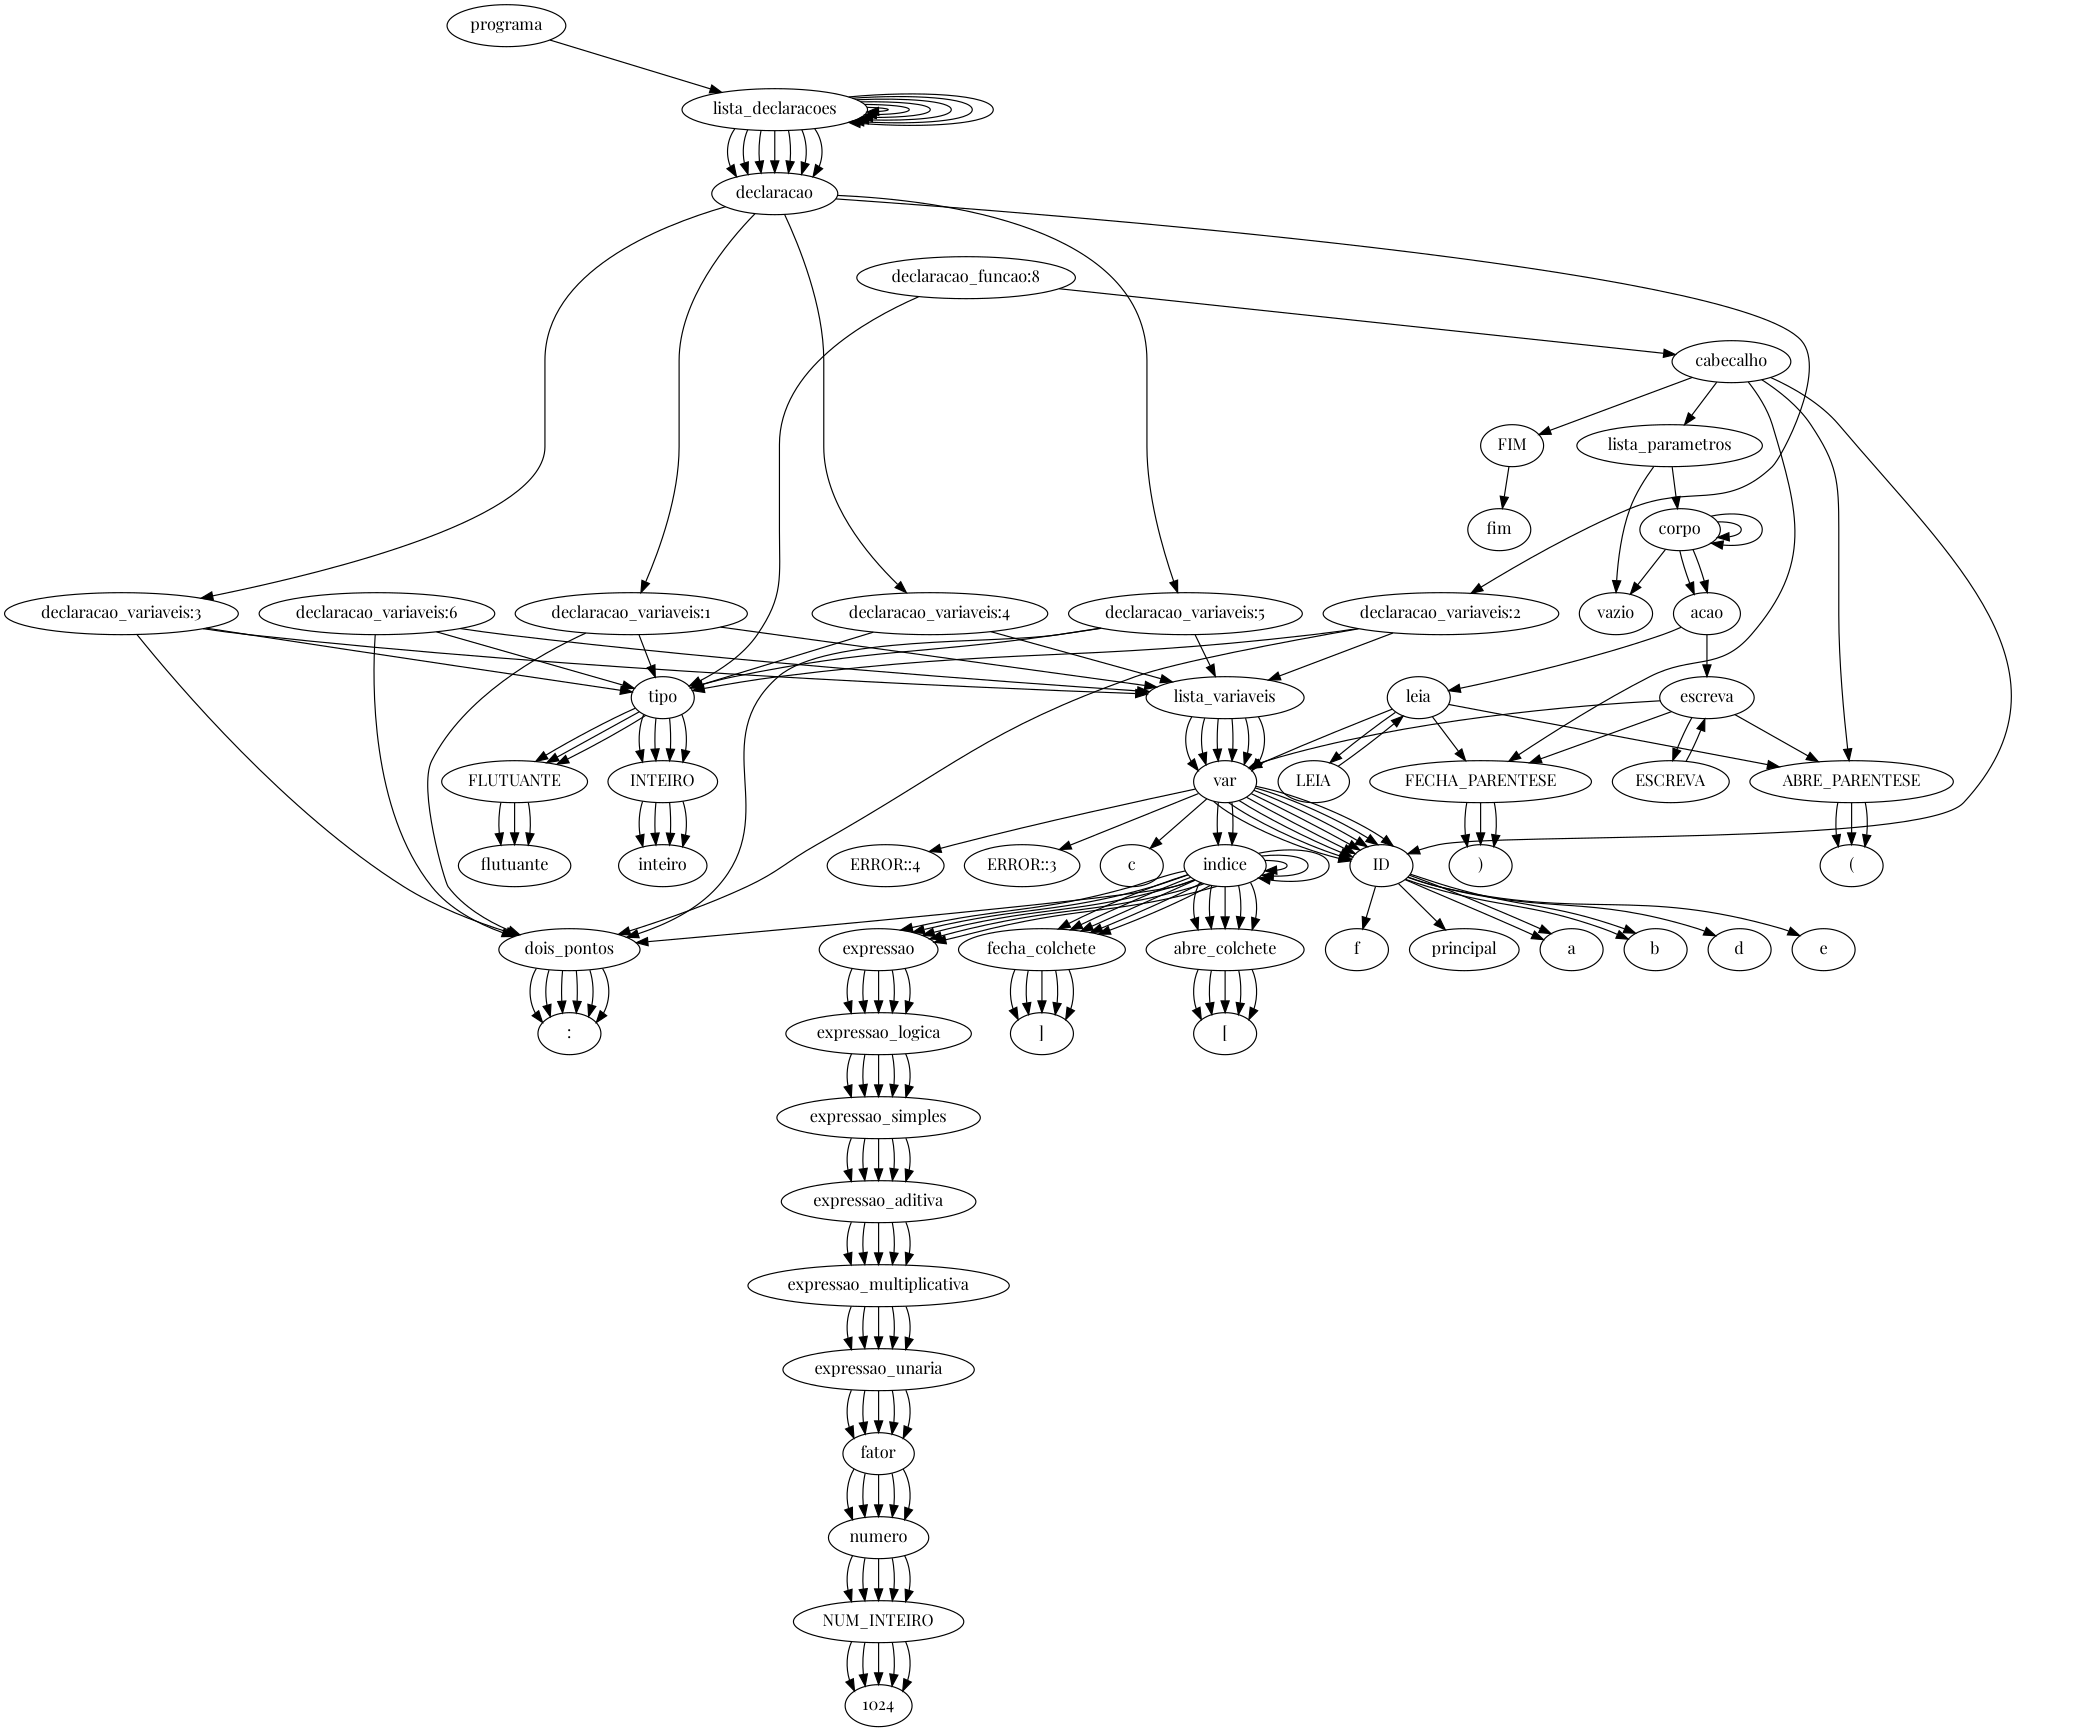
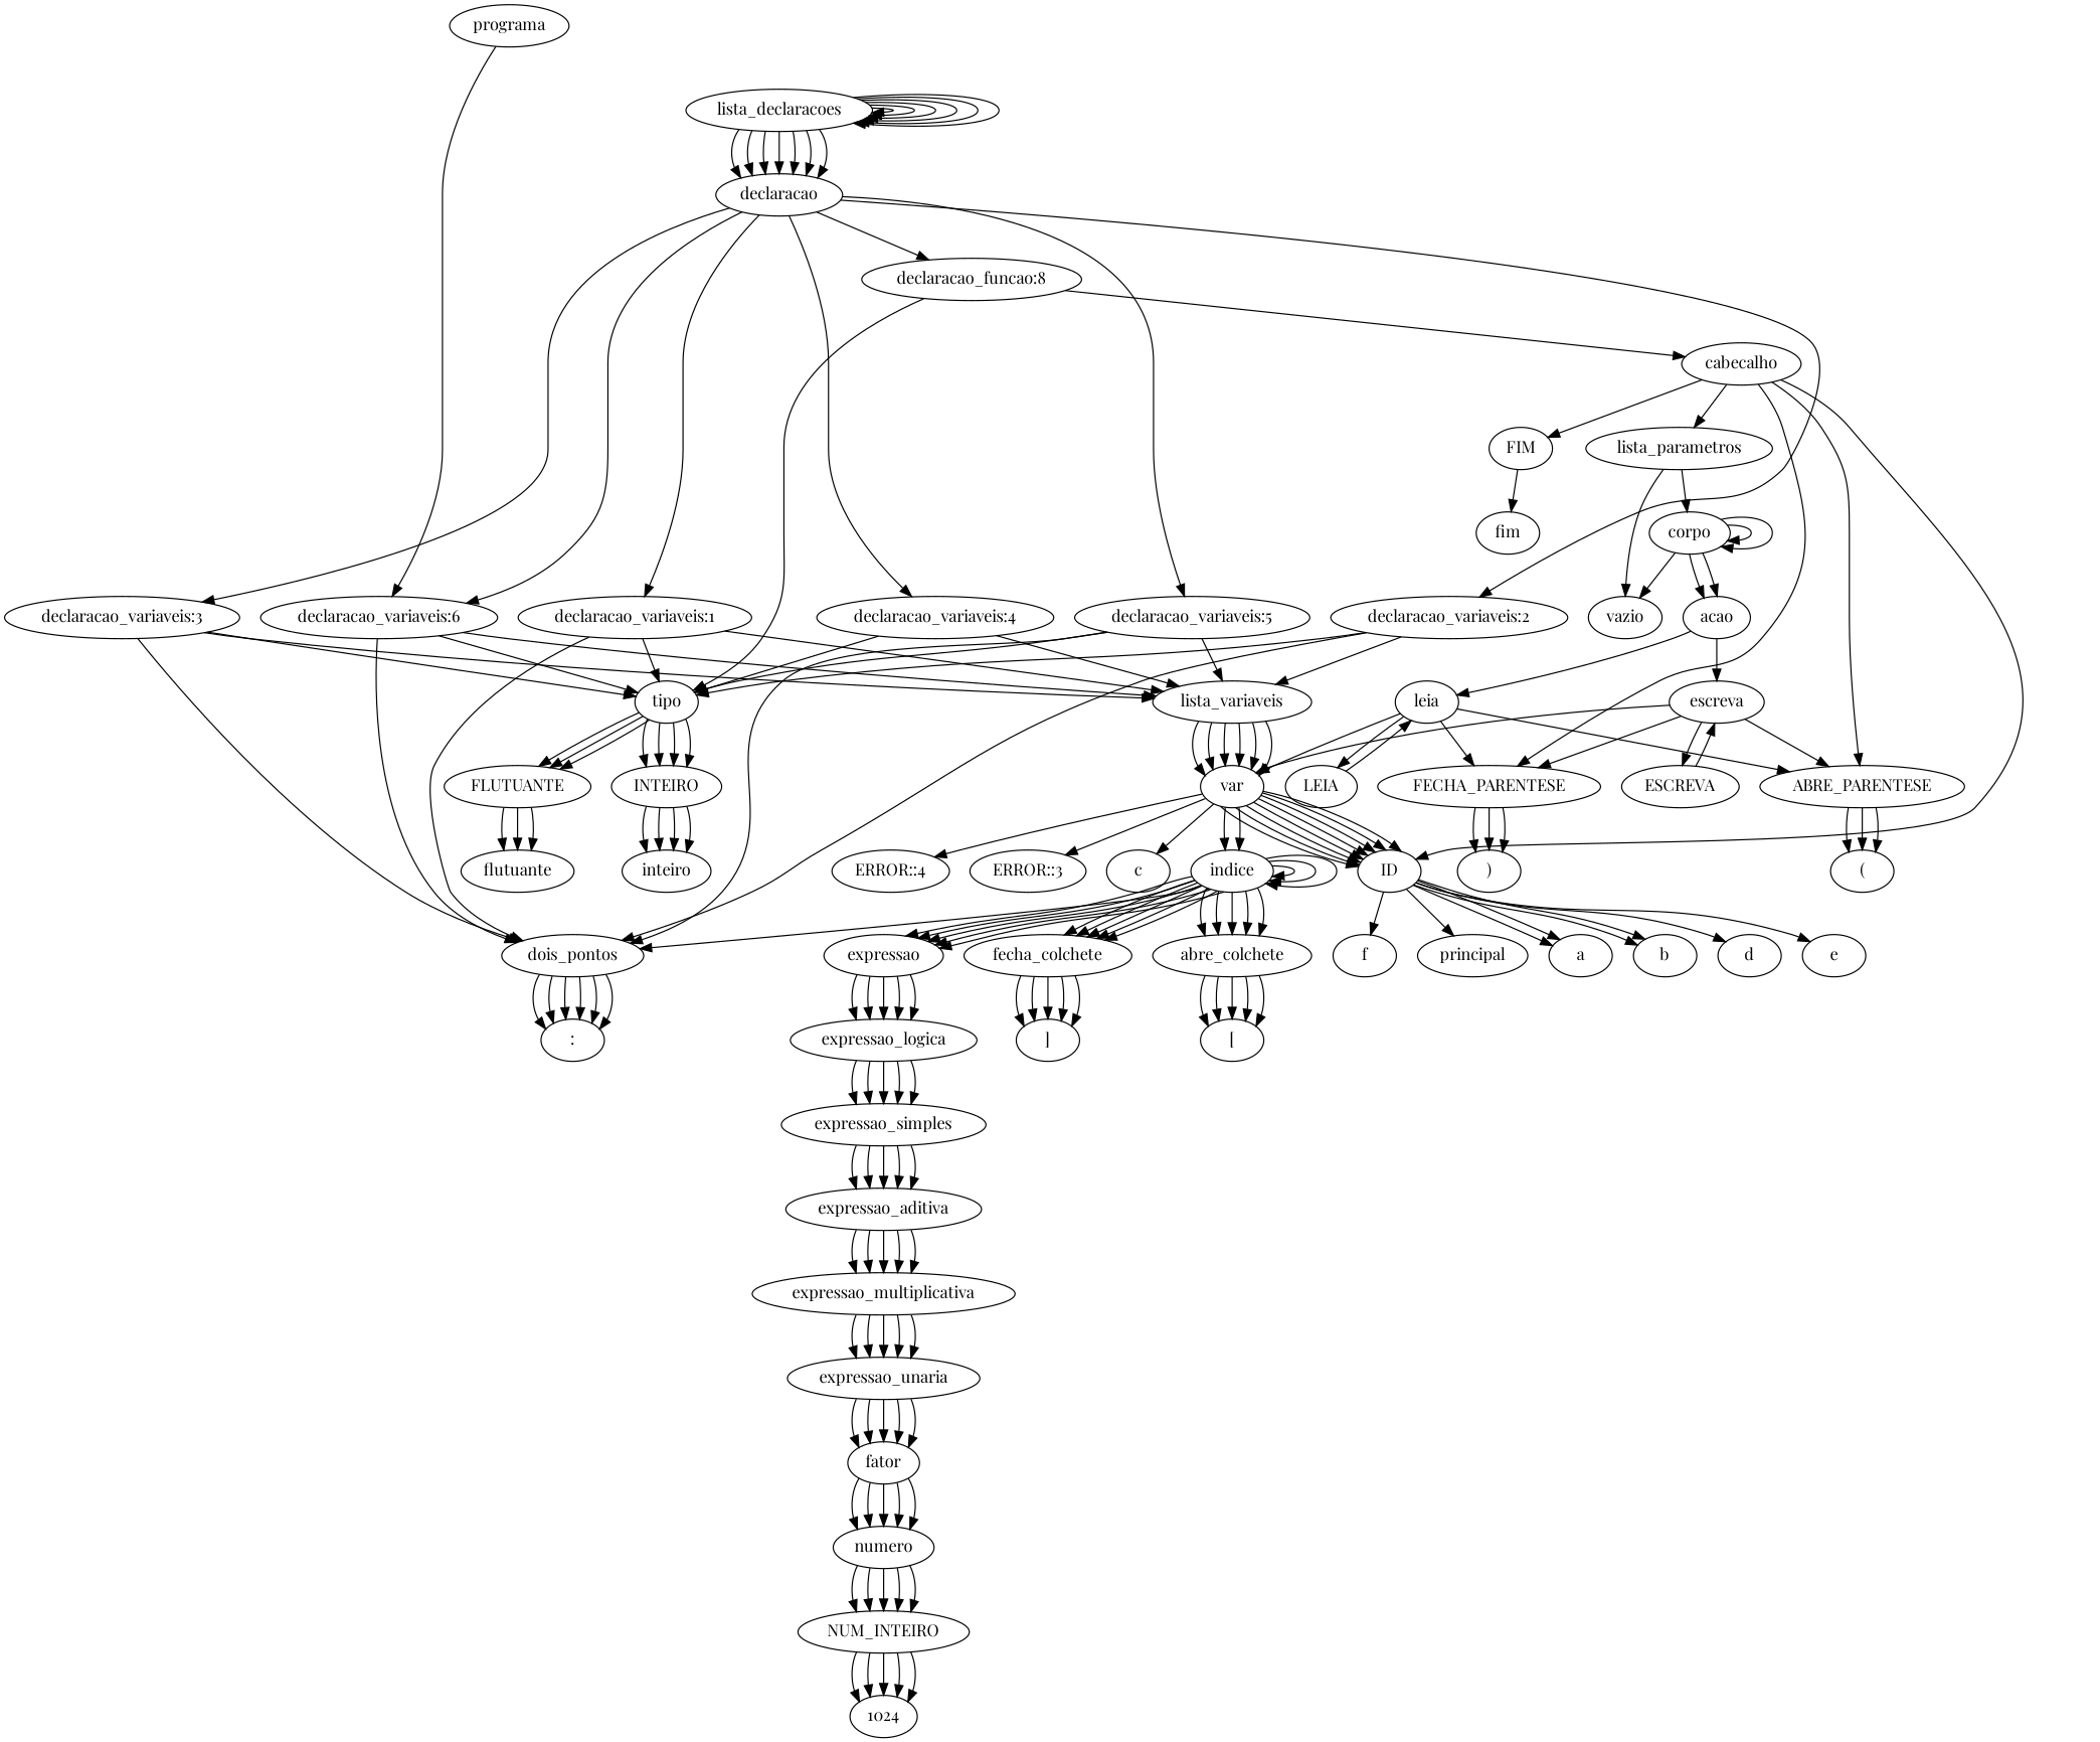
  digraph {
    fontname="Playfair Display"
    node [fontname="Playfair Display"]
    edge [fontname="Playfair Display"]
    programa
    lista_declaracoes
    declaracao
    "declaracao_variaveis:1"
    "declaracao_variaveis:2"
    "declaracao_variaveis:3"
    "declaracao_variaveis:4"
    "declaracao_variaveis:5"
    "declaracao_variaveis:6"
    "declaracao_funcao:8"
    tipo
    dois_pontos
    lista_variaveis
    cabecalho
    INTEIRO
    FLUTUANTE
    ":"
    var
    inteiro
    flutuante
    ID
    "ERROR::3"
    "ERROR::4"
    indice
    c
    a
    b
    d
    e
    f
    principal
    abre_colchete
    expressao
    fecha_colchete
    "["
    expressao_logica
    "]"
    expressao_simples
    expressao_aditiva
    expressao_multiplicativa
    expressao_unaria
    fator
    numero
    NUM_INTEIRO
    1024
    ABRE_PARENTESE
    lista_parametros
    FECHA_PARENTESE
    FIM
    "("
    corpo
    vazio
    ")"
    acao
    fim
    leia
    escreva
    LEIA
    ESCREVA
-   programa -> lista_declaracoes
+   programa -> "declaracao_variaveis:6"
    lista_declaracoes -> lista_declaracoes
    lista_declaracoes -> lista_declaracoes
    lista_declaracoes -> lista_declaracoes
    lista_declaracoes -> lista_declaracoes
    lista_declaracoes -> lista_declaracoes
    lista_declaracoes -> lista_declaracoes
    lista_declaracoes -> declaracao
    lista_declaracoes -> declaracao
    lista_declaracoes -> declaracao
    lista_declaracoes -> declaracao
    lista_declaracoes -> declaracao
    lista_declaracoes -> declaracao
    lista_declaracoes -> declaracao
    declaracao -> "declaracao_variaveis:1"
    declaracao -> "declaracao_variaveis:2"
    declaracao -> "declaracao_variaveis:3"
    declaracao -> "declaracao_variaveis:4"
    declaracao -> "declaracao_variaveis:5"
+   declaracao -> "declaracao_variaveis:6"
+   declaracao -> "declaracao_funcao:8"
    "declaracao_variaveis:1" -> tipo
    "declaracao_variaveis:1" -> dois_pontos
    "declaracao_variaveis:1" -> lista_variaveis
    "declaracao_variaveis:2" -> tipo
    "declaracao_variaveis:2" -> dois_pontos
    "declaracao_variaveis:2" -> lista_variaveis
    "declaracao_variaveis:3" -> tipo
    "declaracao_variaveis:3" -> dois_pontos
    "declaracao_variaveis:3" -> lista_variaveis
    "declaracao_variaveis:4" -> tipo
    "declaracao_variaveis:4" -> lista_variaveis
    "declaracao_variaveis:5" -> tipo
    "declaracao_variaveis:5" -> dois_pontos
    "declaracao_variaveis:5" -> lista_variaveis
    "declaracao_variaveis:6" -> tipo
    "declaracao_variaveis:6" -> dois_pontos
    "declaracao_variaveis:6" -> lista_variaveis
    "declaracao_funcao:8" -> tipo
    "declaracao_funcao:8" -> cabecalho
    tipo -> INTEIRO
    tipo -> INTEIRO
    tipo -> INTEIRO
    tipo -> INTEIRO
    tipo -> FLUTUANTE
    tipo -> FLUTUANTE
    tipo -> FLUTUANTE
    dois_pontos -> ":"
    dois_pontos -> ":"
    dois_pontos -> ":"
    dois_pontos -> ":"
    dois_pontos -> ":"
    dois_pontos -> ":"
    lista_variaveis -> var
    lista_variaveis -> var
    lista_variaveis -> var
    lista_variaveis -> var
    lista_variaveis -> var
    lista_variaveis -> var
    cabecalho -> ID
    cabecalho -> ABRE_PARENTESE
    cabecalho -> lista_parametros
    cabecalho -> FECHA_PARENTESE
    cabecalho -> FIM
    INTEIRO -> inteiro
    INTEIRO -> inteiro
    INTEIRO -> inteiro
    INTEIRO -> inteiro
    FLUTUANTE -> flutuante
    FLUTUANTE -> flutuante
    FLUTUANTE -> flutuante
    var -> ID
    var -> ID
    var -> ID
    var -> ID
    var -> ID
    var -> ID
    var -> ID
    var -> ID
    var -> "ERROR::3"
    var -> "ERROR::4"
    var -> indice
    var -> indice
    var -> c
    ID -> a
    ID -> a
    ID -> b
    ID -> b
    ID -> d
    ID -> e
    ID -> f
    ID -> principal
    indice -> dois_pontos
    indice -> indice
    indice -> indice
    indice -> indice
    indice -> abre_colchete
    indice -> abre_colchete
    indice -> abre_colchete
    indice -> abre_colchete
    indice -> abre_colchete
    indice -> expressao
    indice -> expressao
    indice -> expressao
    indice -> expressao
    indice -> expressao
    indice -> fecha_colchete
    indice -> fecha_colchete
    indice -> fecha_colchete
    indice -> fecha_colchete
    indice -> fecha_colchete
    abre_colchete -> "["
    abre_colchete -> "["
    abre_colchete -> "["
    abre_colchete -> "["
    abre_colchete -> "["
    expressao -> expressao_logica
    expressao -> expressao_logica
    expressao -> expressao_logica
    expressao -> expressao_logica
    expressao -> expressao_logica
    fecha_colchete -> "]"
    fecha_colchete -> "]"
    fecha_colchete -> "]"
    fecha_colchete -> "]"
    fecha_colchete -> "]"
    expressao_logica -> expressao_simples
    expressao_logica -> expressao_simples
    expressao_logica -> expressao_simples
    expressao_logica -> expressao_simples
    expressao_logica -> expressao_simples
    expressao_simples -> expressao_aditiva
    expressao_simples -> expressao_aditiva
    expressao_simples -> expressao_aditiva
    expressao_simples -> expressao_aditiva
    expressao_simples -> expressao_aditiva
    expressao_aditiva -> expressao_multiplicativa
    expressao_aditiva -> expressao_multiplicativa
    expressao_aditiva -> expressao_multiplicativa
    expressao_aditiva -> expressao_multiplicativa
    expressao_aditiva -> expressao_multiplicativa
    expressao_multiplicativa -> expressao_unaria
    expressao_multiplicativa -> expressao_unaria
    expressao_multiplicativa -> expressao_unaria
    expressao_multiplicativa -> expressao_unaria
    expressao_multiplicativa -> expressao_unaria
    expressao_unaria -> fator
    expressao_unaria -> fator
    expressao_unaria -> fator
    expressao_unaria -> fator
    expressao_unaria -> fator
    fator -> numero
    fator -> numero
    fator -> numero
    fator -> numero
    fator -> numero
    numero -> NUM_INTEIRO
    numero -> NUM_INTEIRO
    numero -> NUM_INTEIRO
    numero -> NUM_INTEIRO
    numero -> NUM_INTEIRO
    NUM_INTEIRO -> 1024
    NUM_INTEIRO -> 1024
    NUM_INTEIRO -> 1024
    NUM_INTEIRO -> 1024
    NUM_INTEIRO -> 1024
    ABRE_PARENTESE -> "("
    ABRE_PARENTESE -> "("
    ABRE_PARENTESE -> "("
    lista_parametros -> corpo
    lista_parametros -> vazio
    FECHA_PARENTESE -> ")"
    FECHA_PARENTESE -> ")"
    FECHA_PARENTESE -> ")"
    FIM -> fim
    corpo -> corpo
    corpo -> corpo
    corpo -> vazio
    corpo -> acao
    corpo -> acao
    acao -> leia
    acao -> escreva
    leia -> var
    leia -> ABRE_PARENTESE
    leia -> FECHA_PARENTESE
    leia -> LEIA
    escreva -> var
    escreva -> ABRE_PARENTESE
    escreva -> FECHA_PARENTESE
    escreva -> ESCREVA
    LEIA -> leia
    ESCREVA -> escreva
  }
